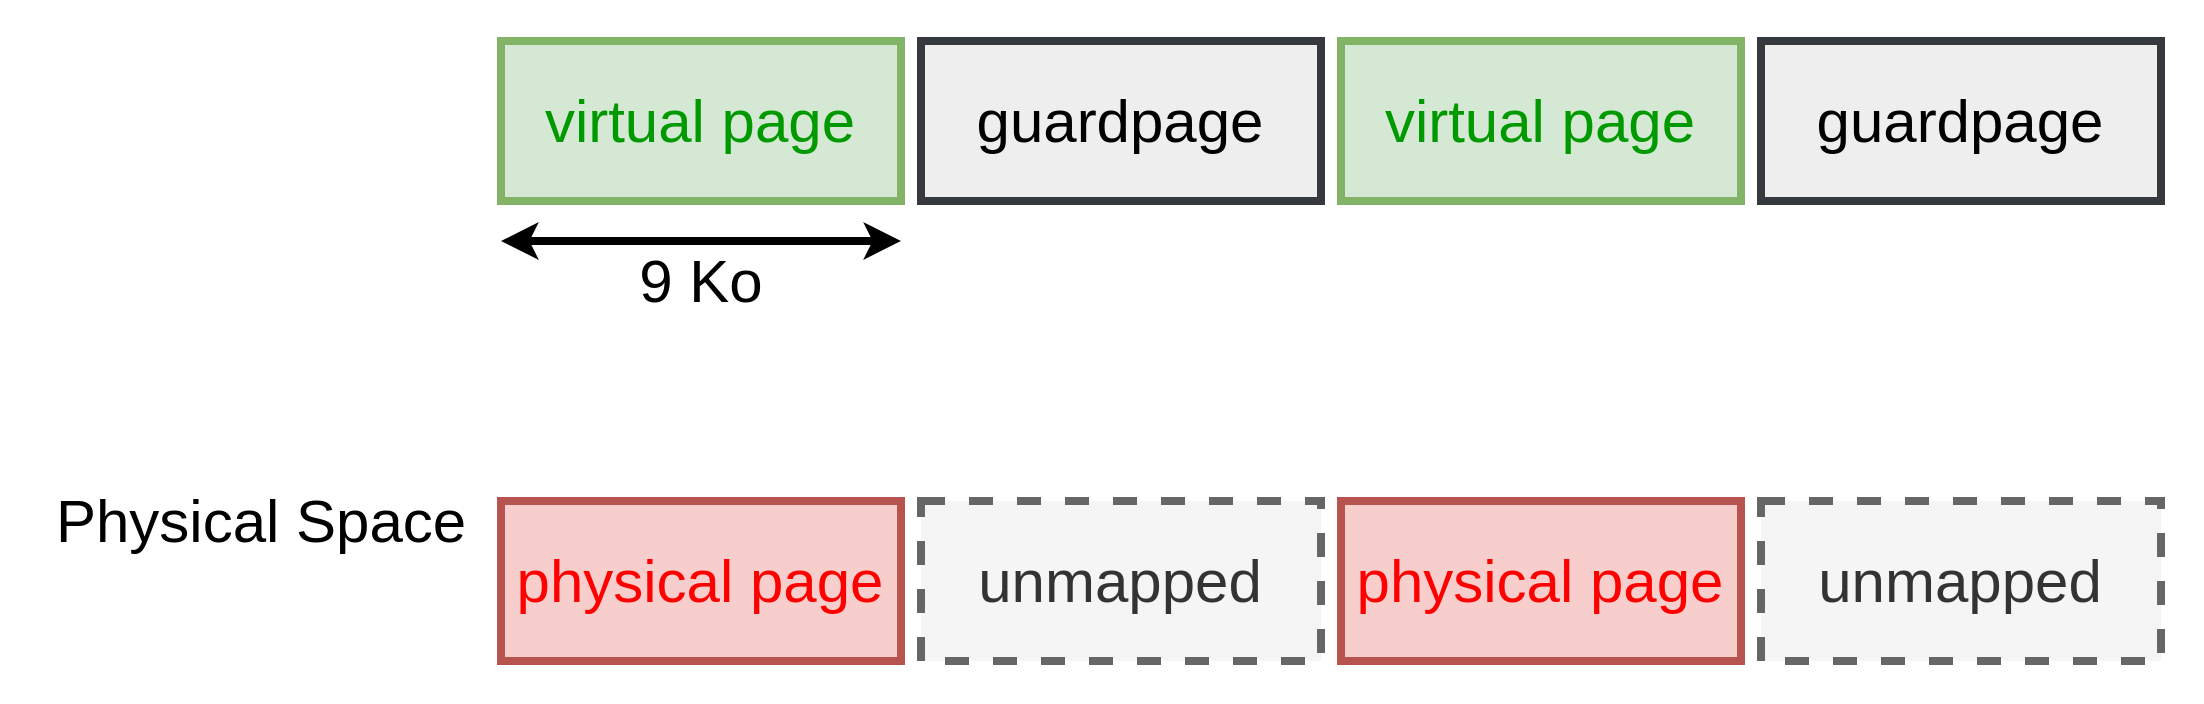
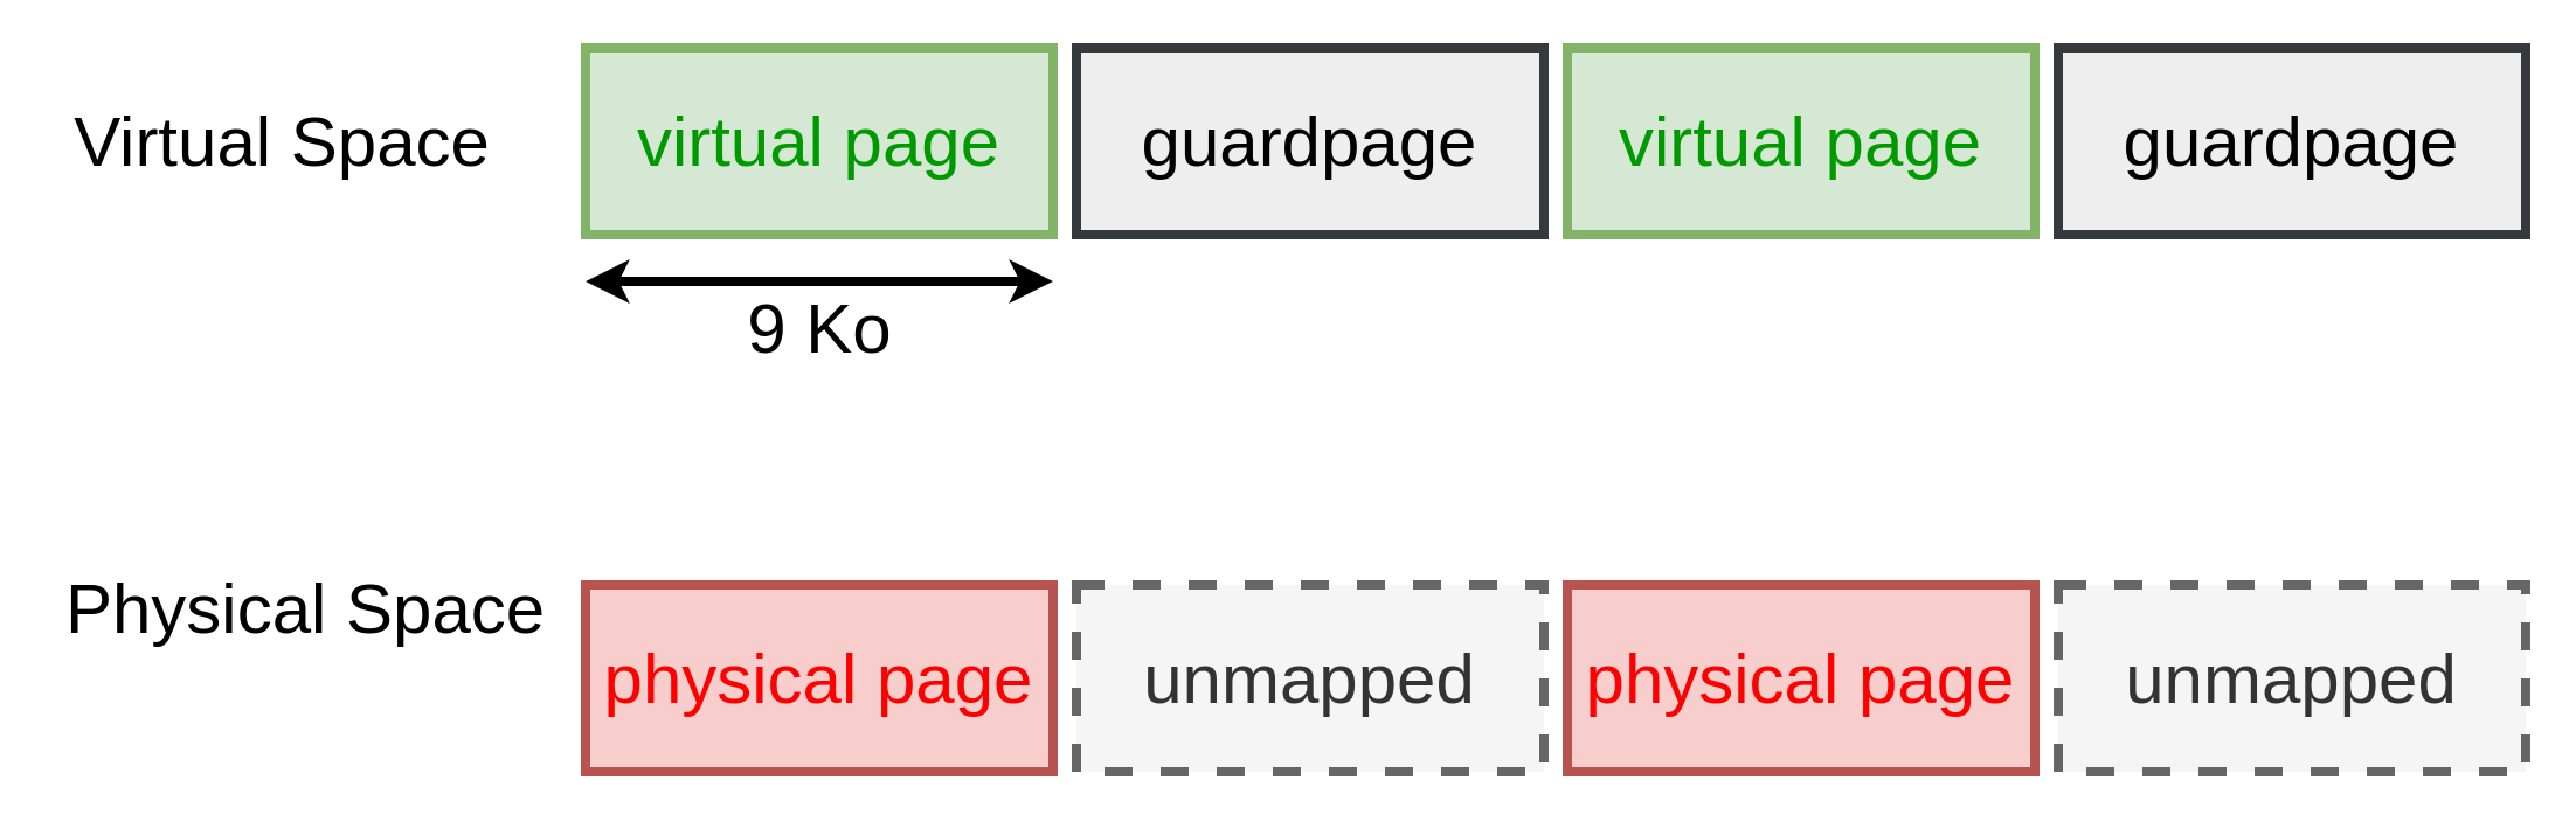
  <mxCell id="0" />
  <mxCell id="1" parent="0" />
  <mxCell id="2" value="virtual page" style="rounded=0;whiteSpace=wrap;html=1;fontSize=30;strokeWidth=4;fillColor=#d5e8d4;strokeColor=#82b366;fontColor=#009900;" vertex="1" parent="1"><mxGeometry x="250" y="20" width="200" height="80" as="geometry" /></mxCell>
  <mxCell id="3" value="guardpage" style="rounded=0;whiteSpace=wrap;html=1;fontSize=30;strokeWidth=4;fillColor=#eeeeee;strokeColor=#36393d;" vertex="1" parent="1"><mxGeometry x="460" y="20" width="200" height="80" as="geometry" /></mxCell>
  <mxCell id="4" value="guardpage" style="rounded=0;whiteSpace=wrap;html=1;fontSize=30;strokeWidth=4;fillColor=#eeeeee;strokeColor=#36393d;" vertex="1" parent="1"><mxGeometry x="880" y="20" width="200" height="80" as="geometry" /></mxCell>
  <mxCell id="5" value="physical page" style="rounded=0;whiteSpace=wrap;html=1;fontSize=30;strokeWidth=4;fillColor=#f8cecc;strokeColor=#b85450;fontColor=#FF0000;" vertex="1" parent="1"><mxGeometry x="250" y="250" width="200" height="80" as="geometry" /></mxCell>
  <mxCell id="6" value="unmapped" style="rounded=0;whiteSpace=wrap;html=1;fontSize=30;strokeWidth=4;fillColor=#f5f5f5;strokeColor=#666666;fontColor=#333333;dashed=1;" vertex="1" parent="1"><mxGeometry x="460" y="250" width="200" height="80" as="geometry" /></mxCell>
  <mxCell id="7" value="unmapped" style="rounded=0;whiteSpace=wrap;html=1;fontSize=30;strokeWidth=4;fillColor=#f5f5f5;strokeColor=#666666;fontColor=#333333;dashed=1;" vertex="1" parent="1"><mxGeometry x="880" y="250" width="200" height="80" as="geometry" /></mxCell>
  <mxCell id="8" value="" style="endArrow=classic;startArrow=classic;html=1;rounded=0;fontSize=30;fontColor=#FF0000;strokeWidth=4;" edge="1" parent="1"><mxGeometry width="50" height="50" relative="1" as="geometry"><mxPoint x="250" y="120" as="sourcePoint" /><mxPoint x="450" y="120" as="targetPoint" /></mxGeometry></mxCell>
  <mxCell id="9" value="9 Ko" style="text;html=1;align=center;verticalAlign=middle;resizable=0;points=[];autosize=1;strokeColor=none;fillColor=none;fontSize=30;fontColor=#000000;" vertex="1" parent="1"><mxGeometry x="310" y="120" width="80" height="40" as="geometry" /></mxCell>
  <mxCell id="10" value="Physical Space" style="text;html=1;align=center;verticalAlign=middle;resizable=0;points=[];autosize=1;strokeColor=none;fillColor=none;fontSize=30;fontColor=#000000;" vertex="1" parent="1"><mxGeometry x="20" y="240" width="220" height="40" as="geometry" /></mxCell>
+ <mxCell id="11" value="Virtual Space" style="text;html=1;align=center;verticalAlign=middle;resizable=0;points=[];autosize=1;strokeColor=none;fillColor=none;fontSize=30;fontColor=#000000;" vertex="1" parent="1"><mxGeometry x="25" y="40" width="190" height="40" as="geometry" /></mxCell>
  <mxCell id="12" value="virtual page" style="rounded=0;whiteSpace=wrap;html=1;fontSize=30;strokeWidth=4;fillColor=#d5e8d4;strokeColor=#82b366;fontColor=#009900;" vertex="1" parent="1"><mxGeometry x="670" y="20" width="200" height="80" as="geometry" /></mxCell>
  <mxCell id="13" value="physical page" style="rounded=0;whiteSpace=wrap;html=1;fontSize=30;strokeWidth=4;fillColor=#f8cecc;strokeColor=#b85450;fontColor=#FF0000;" vertex="1" parent="1"><mxGeometry x="670" y="250" width="200" height="80" as="geometry" /></mxCell>
